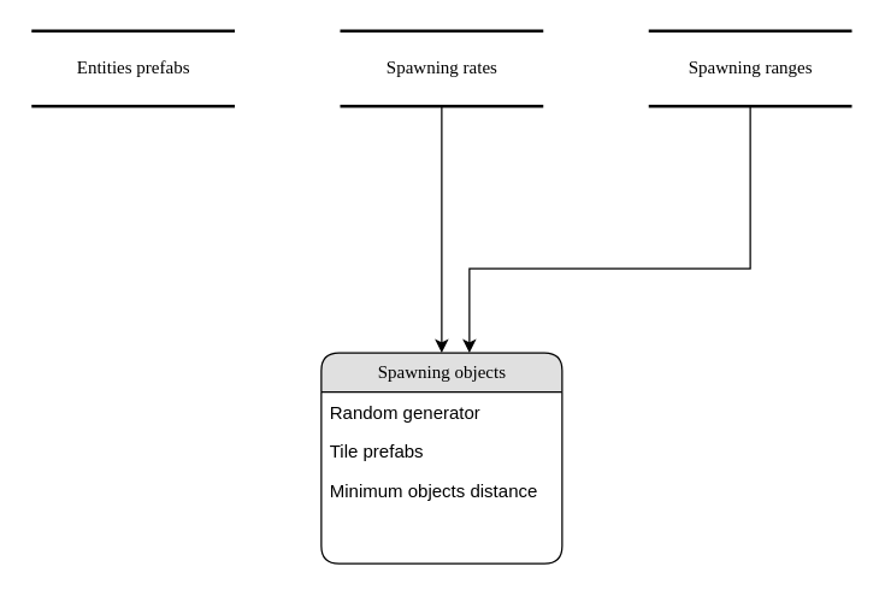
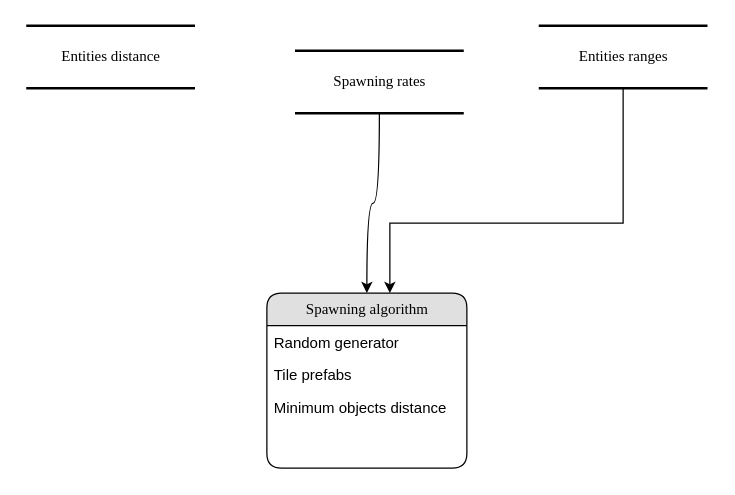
  <mxCell id="0" />
  <mxCell id="1" parent="0" />
- <mxCell id="2" value="Entities prefabs" style="html=1;rounded=0;shadow=0;comic=0;labelBackgroundColor=none;strokeWidth=2;fontFamily=Verdana;fontSize=12;align=center;shape=mxgraph.ios7ui.horLines;" parent="1" vertex="1"><mxGeometry x="20.5" y="20" width="135" height="50" as="geometry" /></mxCell>
- <mxCell id="3" value="Spawning objects" style="swimlane;html=1;fontStyle=0;childLayout=stackLayout;horizontal=1;startSize=26;fillColor=#e0e0e0;horizontalStack=0;resizeParent=1;resizeLast=0;collapsible=1;marginBottom=0;swimlaneFillColor=#ffffff;align=center;rounded=1;shadow=0;comic=0;labelBackgroundColor=none;strokeWidth=1;fontFamily=Verdana;fontSize=12" parent="1" vertex="1"><mxGeometry x="213" y="234" width="160" height="140" as="geometry" /></mxCell>
+ <mxCell id="2" value="Entities distance" style="html=1;rounded=0;shadow=0;comic=0;labelBackgroundColor=none;strokeWidth=2;fontFamily=Verdana;fontSize=12;align=center;shape=mxgraph.ios7ui.horLines;" parent="1" vertex="1"><mxGeometry x="20.5" y="20" width="135" height="50" as="geometry" /></mxCell>
+ <mxCell id="3" value="Spawning algorithm" style="swimlane;html=1;fontStyle=0;childLayout=stackLayout;horizontal=1;startSize=26;fillColor=#e0e0e0;horizontalStack=0;resizeParent=1;resizeLast=0;collapsible=1;marginBottom=0;swimlaneFillColor=#ffffff;align=center;rounded=1;shadow=0;comic=0;labelBackgroundColor=none;strokeWidth=1;fontFamily=Verdana;fontSize=12" parent="1" vertex="1"><mxGeometry x="213" y="234" width="160" height="140" as="geometry" /></mxCell>
  <mxCell id="4" value="Random generator" style="text;html=1;strokeColor=none;fillColor=none;spacingLeft=4;spacingRight=4;whiteSpace=wrap;overflow=hidden;rotatable=0;points=[[0,0.5],[1,0.5]];portConstraint=eastwest;" parent="3" vertex="1"><mxGeometry y="26" width="160" height="26" as="geometry" /></mxCell>
  <mxCell id="5" value="Tile prefabs" style="text;html=1;strokeColor=none;fillColor=none;spacingLeft=4;spacingRight=4;whiteSpace=wrap;overflow=hidden;rotatable=0;points=[[0,0.5],[1,0.5]];portConstraint=eastwest;" vertex="1" parent="3"><mxGeometry y="52" width="160" height="26" as="geometry" /></mxCell>
  <mxCell id="6" value="Minimum objects distance" style="text;html=1;strokeColor=none;fillColor=none;spacingLeft=4;spacingRight=4;whiteSpace=wrap;overflow=hidden;rotatable=0;points=[[0,0.5],[1,0.5]];portConstraint=eastwest;" vertex="1" parent="3"><mxGeometry y="78" width="160" height="26" as="geometry" /></mxCell>
  <mxCell id="7" style="edgeStyle=orthogonalEdgeStyle;curved=1;jumpStyle=none;orthogonalLoop=1;jettySize=auto;html=1;strokeColor=#000000;" edge="1" parent="1" source="8" target="3"><mxGeometry relative="1" as="geometry" /></mxCell>
- <mxCell id="8" value="Spawning rates" style="html=1;rounded=0;shadow=0;comic=0;labelBackgroundColor=none;strokeWidth=2;fontFamily=Verdana;fontSize=12;align=center;shape=mxgraph.ios7ui.horLines;" vertex="1" parent="1"><mxGeometry x="225.5" y="20" width="135" height="50" as="geometry" /></mxCell>
+ <mxCell id="8" value="Spawning rates" style="html=1;rounded=0;shadow=0;comic=0;labelBackgroundColor=none;strokeWidth=2;fontFamily=Verdana;fontSize=12;align=center;shape=mxgraph.ios7ui.horLines;" vertex="1" parent="1"><mxGeometry x="235.5" y="40" width="135" height="50" as="geometry" /></mxCell>
  <mxCell id="9" style="edgeStyle=orthogonalEdgeStyle;rounded=0;jumpStyle=none;orthogonalLoop=1;jettySize=auto;html=1;entryX=0.615;entryY=0;entryDx=0;entryDy=0;entryPerimeter=0;strokeColor=#000000;" edge="1" parent="1" source="10" target="3"><mxGeometry relative="1" as="geometry"><Array as="points"><mxPoint x="498" y="178" /><mxPoint x="311" y="178" /></Array></mxGeometry></mxCell>
- <mxCell id="10" value="Spawning ranges" style="html=1;rounded=0;shadow=0;comic=0;labelBackgroundColor=none;strokeWidth=2;fontFamily=Verdana;fontSize=12;align=center;shape=mxgraph.ios7ui.horLines;" vertex="1" parent="1"><mxGeometry x="430.5" y="20" width="135" height="50" as="geometry" /></mxCell>
+ <mxCell id="10" value="Entities ranges" style="html=1;rounded=0;shadow=0;comic=0;labelBackgroundColor=none;strokeWidth=2;fontFamily=Verdana;fontSize=12;align=center;shape=mxgraph.ios7ui.horLines;" vertex="1" parent="1"><mxGeometry x="430.5" y="20" width="135" height="50" as="geometry" /></mxCell>
